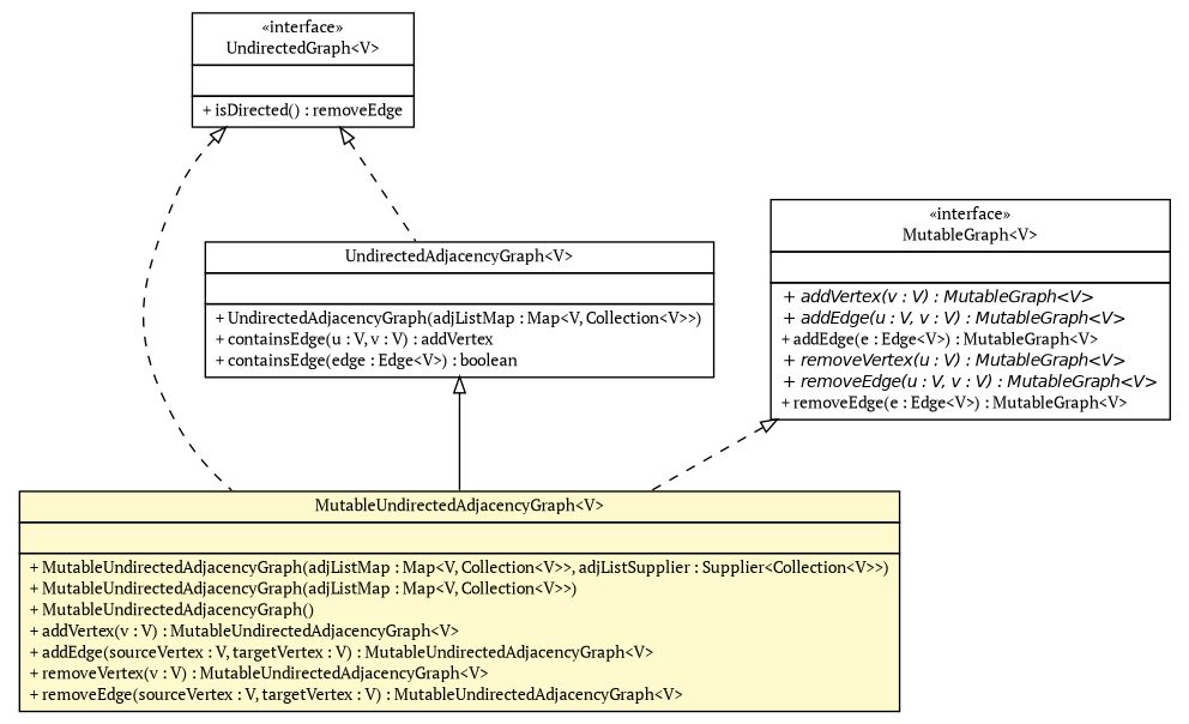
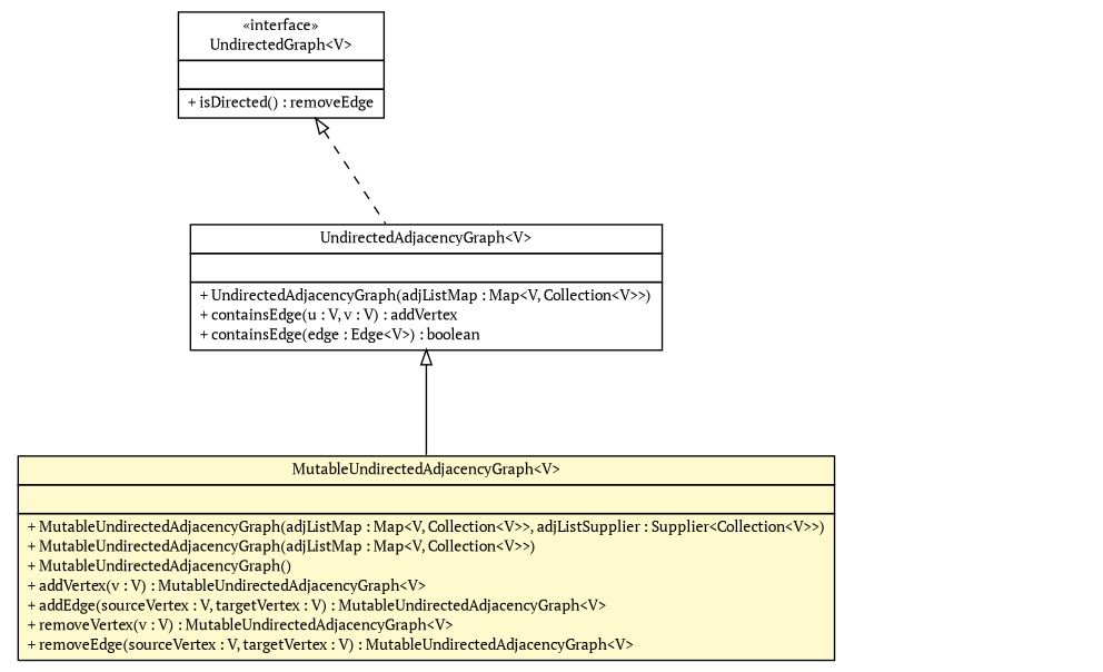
  digraph {
    fontname="PT Serif"
    nodesep=0.25
    ranksep=0.5
    node [fontcolor=black fontname="PT Serif" fontsize=10.0 shape=plaintext]
    edge [arrowtail=empty dir=back fontname="PT Serif" fontsize=10 headport=p labelfontname=Helvetica labelfontsize=10 style=dashed tailport=p]
    n1 [label=<<table title="org.jgraphl.UndirectedGraph" border="0" cellborder="1" cellspacing="0" cellpadding="2" port="p" href="../UndirectedGraph.html"> 		<tr><td><table border="0" cellspacing="0" cellpadding="1"> <tr><td align="center" balign="center"> &#171;interface&#187; </td></tr> <tr><td align="center" balign="center"> UndirectedGraph&lt;V&gt; </td></tr> 		</table></td></tr> 		<tr><td><table border="0" cellspacing="0" cellpadding="1"> <tr><td align="left" balign="left">  </td></tr> 		</table></td></tr> 		<tr><td><table border="0" cellspacing="0" cellpadding="1"> <tr><td align="left" balign="left"> + isDirected() : removeEdge </td></tr> 		</table></td></tr> 		</table>>]
    n2 [label=<<table title="org.jgraphl.graph.MutableUndirectedAdjacencyGraph" border="0" cellborder="1" cellspacing="0" cellpadding="2" port="p" bgcolor="lemonChiffon" href="./MutableUndirectedAdjacencyGraph.html"> 		<tr><td><table border="0" cellspacing="0" cellpadding="1"> <tr><td align="center" balign="center"> MutableUndirectedAdjacencyGraph&lt;V&gt; </td></tr> 		</table></td></tr> 		<tr><td><table border="0" cellspacing="0" cellpadding="1"> <tr><td align="left" balign="left">  </td></tr> 		</table></td></tr> 		<tr><td><table border="0" cellspacing="0" cellpadding="1"> <tr><td align="left" balign="left"> + MutableUndirectedAdjacencyGraph(adjListMap : Map&lt;V, Collection&lt;V&gt;&gt;, adjListSupplier : Supplier&lt;Collection&lt;V&gt;&gt;) </td></tr> <tr><td align="left" balign="left"> + MutableUndirectedAdjacencyGraph(adjListMap : Map&lt;V, Collection&lt;V&gt;&gt;) </td></tr> <tr><td align="left" balign="left"> + MutableUndirectedAdjacencyGraph() </td></tr> <tr><td align="left" balign="left"> + addVertex(v : V) : MutableUndirectedAdjacencyGraph&lt;V&gt; </td></tr> <tr><td align="left" balign="left"> + addEdge(sourceVertex : V, targetVertex : V) : MutableUndirectedAdjacencyGraph&lt;V&gt; </td></tr> <tr><td align="left" balign="left"> + removeVertex(v : V) : MutableUndirectedAdjacencyGraph&lt;V&gt; </td></tr> <tr><td align="left" balign="left"> + removeEdge(sourceVertex : V, targetVertex : V) : MutableUndirectedAdjacencyGraph&lt;V&gt; </td></tr> 		</table></td></tr> 		</table>>]
    n3 [label=<<table title="org.jgraphl.graph.UndirectedAdjacencyGraph" border="0" cellborder="1" cellspacing="0" cellpadding="2" port="p" href="./UndirectedAdjacencyGraph.html"> 		<tr><td><table border="0" cellspacing="0" cellpadding="1"> <tr><td align="center" balign="center"> UndirectedAdjacencyGraph&lt;V&gt; </td></tr> 		</table></td></tr> 		<tr><td><table border="0" cellspacing="0" cellpadding="1"> <tr><td align="left" balign="left">  </td></tr> 		</table></td></tr> 		<tr><td><table border="0" cellspacing="0" cellpadding="1"> <tr><td align="left" balign="left"> + UndirectedAdjacencyGraph(adjListMap : Map&lt;V, Collection&lt;V&gt;&gt;) </td></tr> <tr><td align="left" balign="left"> + containsEdge(u : V, v : V) : addVertex </td></tr> <tr><td align="left" balign="left"> + containsEdge(edge : Edge&lt;V&gt;) : boolean </td></tr> 		</table></td></tr> 		</table>>]
-   n4 [label=<<table title="org.jgraphl.MutableGraph" border="0" cellborder="1" cellspacing="0" cellpadding="2" port="p" href="../MutableGraph.html"> 		<tr><td><table border="0" cellspacing="0" cellpadding="1"> <tr><td align="center" balign="center"> &#171;interface&#187; </td></tr> <tr><td align="center" balign="center"> MutableGraph&lt;V&gt; </td></tr> 		</table></td></tr> 		<tr><td><table border="0" cellspacing="0" cellpadding="1"> <tr><td align="left" balign="left">  </td></tr> 		</table></td></tr> 		<tr><td><table border="0" cellspacing="0" cellpadding="1"> <tr><td align="left" balign="left"><font face="Helvetica-Oblique" point-size="10.0"> + addVertex(v : V) : MutableGraph&lt;V&gt; </font></td></tr> <tr><td align="left" balign="left"><font face="Helvetica-Oblique" point-size="10.0"> + addEdge(u : V, v : V) : MutableGraph&lt;V&gt; </font></td></tr> <tr><td align="left" balign="left"> + addEdge(e : Edge&lt;V&gt;) : MutableGraph&lt;V&gt; </td></tr> <tr><td align="left" balign="left"><font face="Helvetica-Oblique" point-size="10.0"> + removeVertex(u : V) : MutableGraph&lt;V&gt; </font></td></tr> <tr><td align="left" balign="left"><font face="Helvetica-Oblique" point-size="10.0"> + removeEdge(u : V, v : V) : MutableGraph&lt;V&gt; </font></td></tr> <tr><td align="left" balign="left"> + removeEdge(e : Edge&lt;V&gt;) : MutableGraph&lt;V&gt; </td></tr> 		</table></td></tr> 		</table>>]
-   n1 -> n2
    n1 -> n3
    n3 -> n2 [style=""]
-   n4 -> n2
  }
